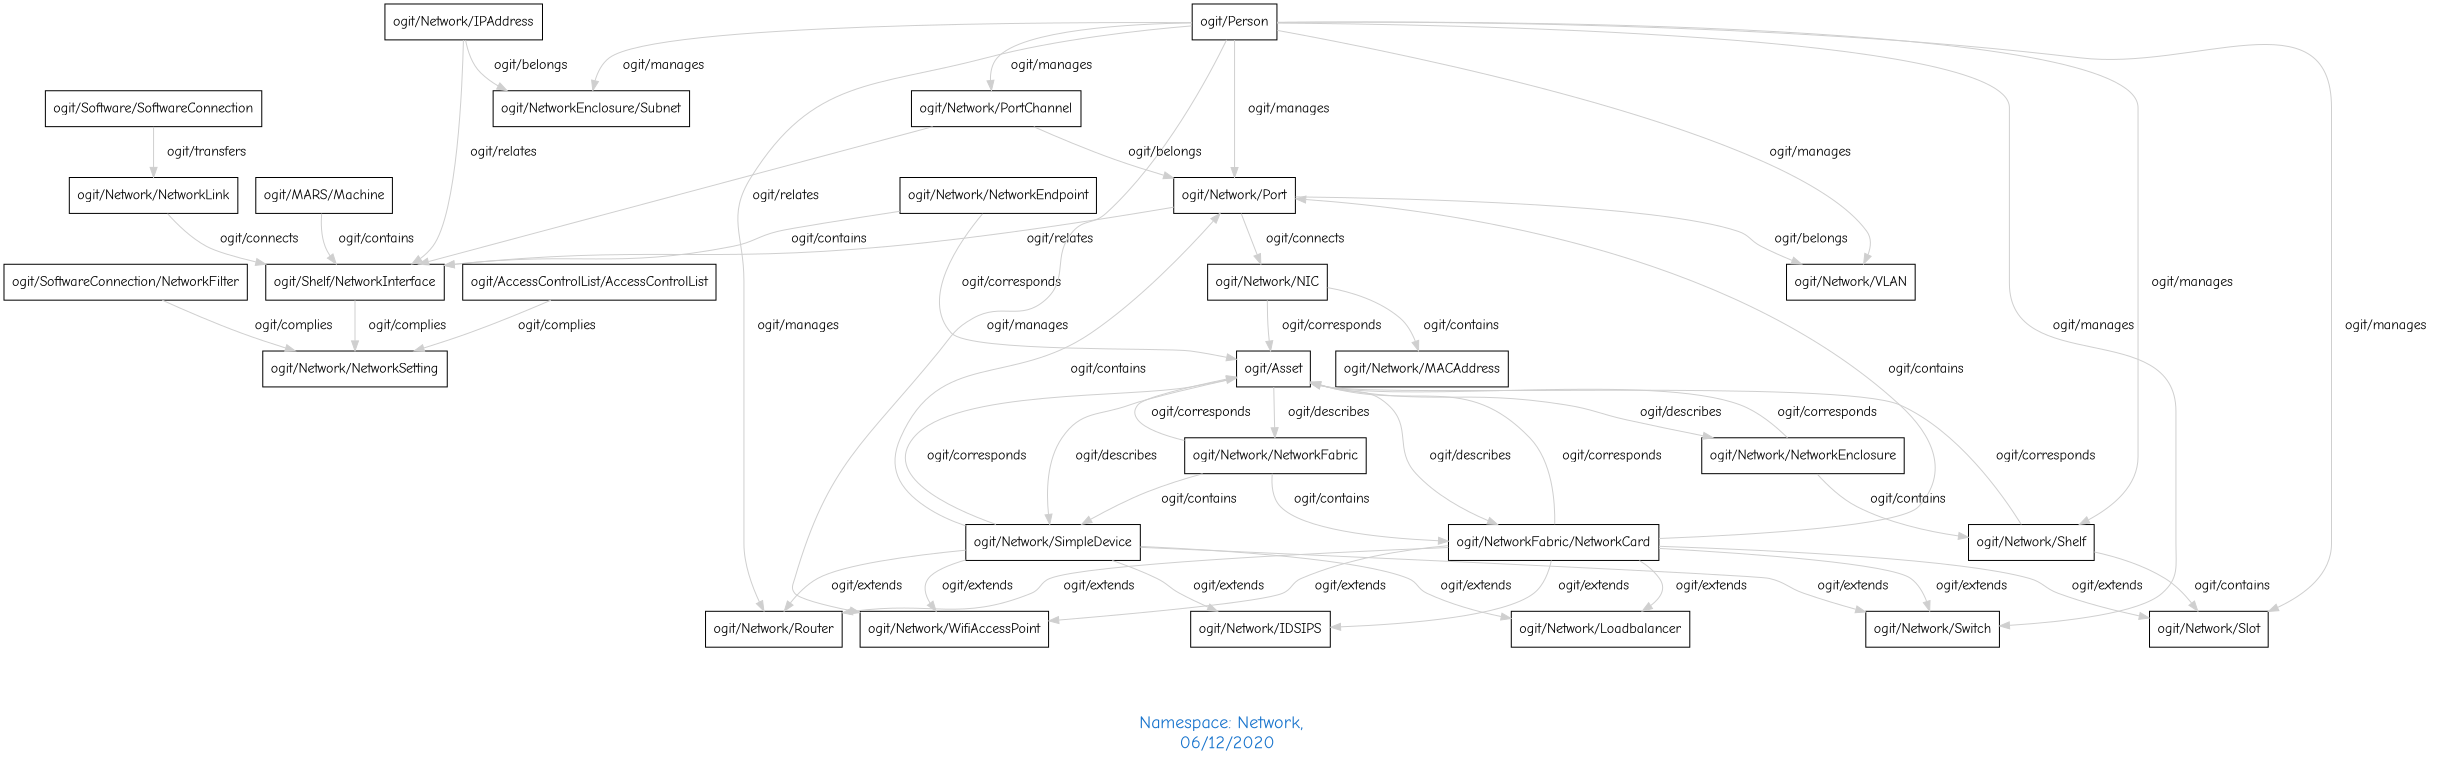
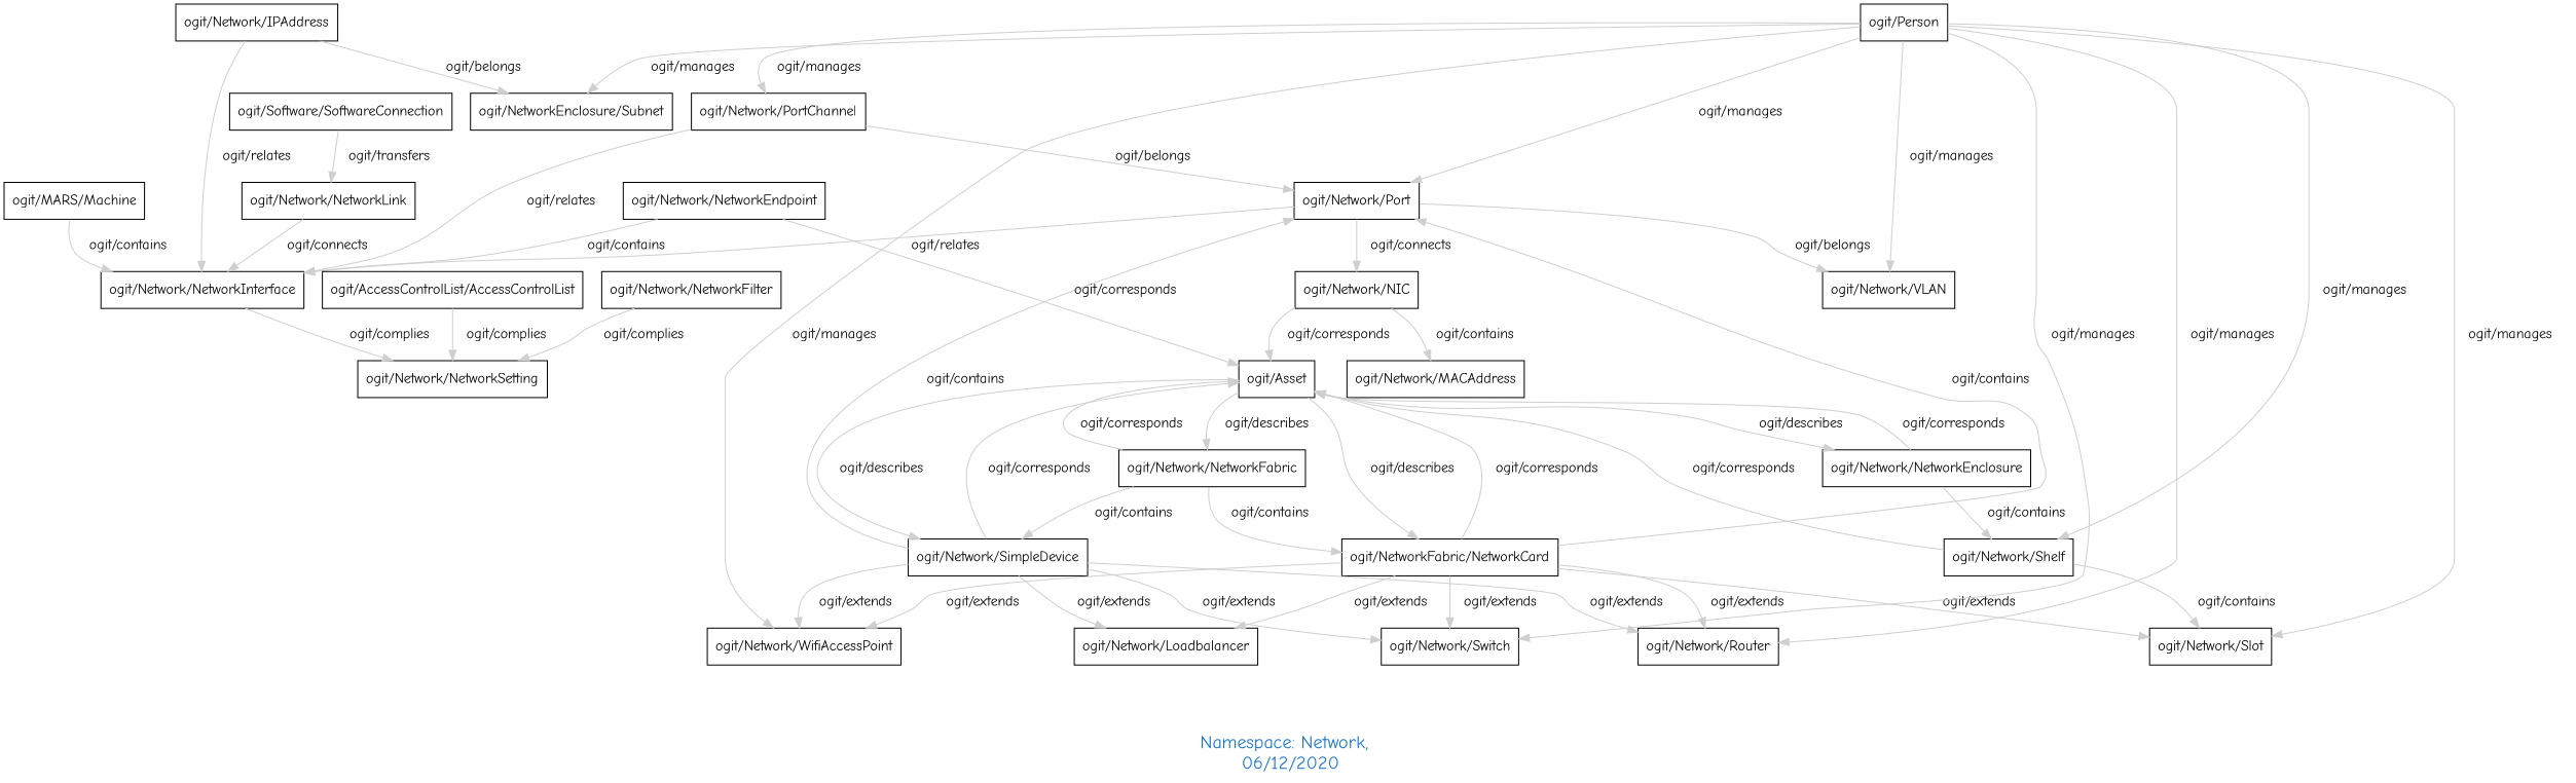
  digraph {
    fontcolor=dodgerblue3
    fontname="Comic Neue"
    fontsize=18
    label="\n\n\nNamespace: Network, \n 06/12/2020"
    rankdir=TB
    node [fontname="Comic Neue" shape=polygon]
    edge [color=gray81 fontname="Comic Neue"]
-   "ogit/Network/NetworkInterface" [label="ogit/Shelf/NetworkInterface"]
+   "ogit/Network/NetworkInterface"
    "ogit/Network/NetworkSetting"
    "ogit/MARS/Machine"
    "ogit/Network/NIC"
    "ogit/Network/MACAddress"
    "ogit/Asset"
    n7 [label="ogit/NetworkFabric/NetworkCard"]
    "ogit/Network/NetworkEnclosure"
    "ogit/Network/NetworkFabric"
    "ogit/Network/SimpleDevice"
    "ogit/Network/Port"
    "ogit/Network/Slot"
    "ogit/Network/WifiAccessPoint"
    "ogit/Network/Switch"
    "ogit/Network/Router"
    "ogit/Network/Loadbalancer"
-   "ogit/Network/IDSIPS"
    "ogit/Network/VLAN"
    "ogit/Network/Shelf"
    "ogit/Network/NetworkEndpoint"
    "ogit/Person"
    n22 [label="ogit/NetworkEnclosure/Subnet"]
    "ogit/Network/PortChannel"
    n24 [label="ogit/AccessControlList/AccessControlList"]
-   "ogit/Network/NetworkFilter" [label="ogit/SoftwareConnection/NetworkFilter"]
+   "ogit/Network/NetworkFilter"
    "ogit/Network/NetworkLink"
    "ogit/Software/SoftwareConnection"
    "ogit/Network/IPAddress"
    "ogit/Network/NetworkInterface" -> "ogit/Network/NetworkSetting" [label="   ogit/complies    "]
    "ogit/MARS/Machine" -> "ogit/Network/NetworkInterface" [label="   ogit/contains    "]
    "ogit/Network/NIC" -> "ogit/Network/MACAddress" [label="   ogit/contains    "]
    "ogit/Network/NIC" -> "ogit/Asset" [label="   ogit/corresponds    "]
    "ogit/Asset" -> n7 [label="   ogit/describes    "]
    "ogit/Asset" -> "ogit/Network/NetworkEnclosure" [label="   ogit/describes    "]
    "ogit/Asset" -> "ogit/Network/NetworkFabric" [label="   ogit/describes    "]
    "ogit/Asset" -> "ogit/Network/SimpleDevice" [label="   ogit/describes    "]
    n7 -> "ogit/Asset" [label="   ogit/corresponds    "]
    n7 -> "ogit/Network/Port" [label="   ogit/contains    "]
    n7 -> "ogit/Network/Slot" [label="   ogit/extends    "]
    n7 -> "ogit/Network/WifiAccessPoint" [label="   ogit/extends    "]
    n7 -> "ogit/Network/Switch" [label="   ogit/extends    "]
    n7 -> "ogit/Network/Router" [label="   ogit/extends    "]
    n7 -> "ogit/Network/Loadbalancer" [label="   ogit/extends    "]
-   n7 -> "ogit/Network/IDSIPS" [label="   ogit/extends    "]
    "ogit/Network/NetworkEnclosure" -> "ogit/Asset" [label="   ogit/corresponds    "]
    "ogit/Network/NetworkEnclosure" -> "ogit/Network/Shelf" [label="   ogit/contains    "]
    "ogit/Network/NetworkFabric" -> "ogit/Asset" [label="   ogit/corresponds    "]
    "ogit/Network/NetworkFabric" -> n7 [label="   ogit/contains    "]
    "ogit/Network/NetworkFabric" -> "ogit/Network/SimpleDevice" [label="   ogit/contains    "]
    "ogit/Network/SimpleDevice" -> "ogit/Asset" [label="   ogit/corresponds    "]
    "ogit/Network/SimpleDevice" -> "ogit/Network/Port" [label="   ogit/contains    "]
    "ogit/Network/SimpleDevice" -> "ogit/Network/WifiAccessPoint" [label="   ogit/extends    "]
    "ogit/Network/SimpleDevice" -> "ogit/Network/Switch" [label="   ogit/extends    "]
    "ogit/Network/SimpleDevice" -> "ogit/Network/Router" [label="   ogit/extends    "]
    "ogit/Network/SimpleDevice" -> "ogit/Network/Loadbalancer" [label="   ogit/extends    "]
-   "ogit/Network/SimpleDevice" -> "ogit/Network/IDSIPS" [label="   ogit/extends    "]
    "ogit/Network/Port" -> "ogit/Network/NetworkInterface" [label="   ogit/relates    "]
    "ogit/Network/Port" -> "ogit/Network/NIC" [label="   ogit/connects    "]
    "ogit/Network/Port" -> "ogit/Network/VLAN" [label="   ogit/belongs    "]
    "ogit/Network/Shelf" -> "ogit/Asset" [label="   ogit/corresponds    "]
    "ogit/Network/Shelf" -> "ogit/Network/Slot" [label="   ogit/contains    "]
    "ogit/Network/NetworkEndpoint" -> "ogit/Network/NetworkInterface" [label="   ogit/contains    "]
    "ogit/Network/NetworkEndpoint" -> "ogit/Asset" [label="   ogit/corresponds    "]
    "ogit/Person" -> "ogit/Network/Port" [label="   ogit/manages    "]
    "ogit/Person" -> "ogit/Network/Slot" [label="   ogit/manages    "]
    "ogit/Person" -> "ogit/Network/WifiAccessPoint" [label="   ogit/manages    "]
    "ogit/Person" -> "ogit/Network/Switch" [label="   ogit/manages    "]
    "ogit/Person" -> "ogit/Network/Router" [label="   ogit/manages    "]
    "ogit/Person" -> "ogit/Network/VLAN" [label="   ogit/manages    "]
    "ogit/Person" -> "ogit/Network/Shelf" [label="   ogit/manages    "]
    "ogit/Person" -> n22 [label="   ogit/manages    "]
    "ogit/Person" -> "ogit/Network/PortChannel" [label="   ogit/manages    "]
    "ogit/Network/PortChannel" -> "ogit/Network/NetworkInterface" [label="   ogit/relates    "]
    "ogit/Network/PortChannel" -> "ogit/Network/Port" [label="   ogit/belongs    "]
    n24 -> "ogit/Network/NetworkSetting" [label="   ogit/complies    "]
    "ogit/Network/NetworkFilter" -> "ogit/Network/NetworkSetting" [label="   ogit/complies    "]
    "ogit/Network/NetworkLink" -> "ogit/Network/NetworkInterface" [label="   ogit/connects    "]
    "ogit/Software/SoftwareConnection" -> "ogit/Network/NetworkLink" [label="   ogit/transfers    "]
    "ogit/Network/IPAddress" -> "ogit/Network/NetworkInterface" [label="   ogit/relates    "]
    "ogit/Network/IPAddress" -> n22 [label="   ogit/belongs    "]
  }
